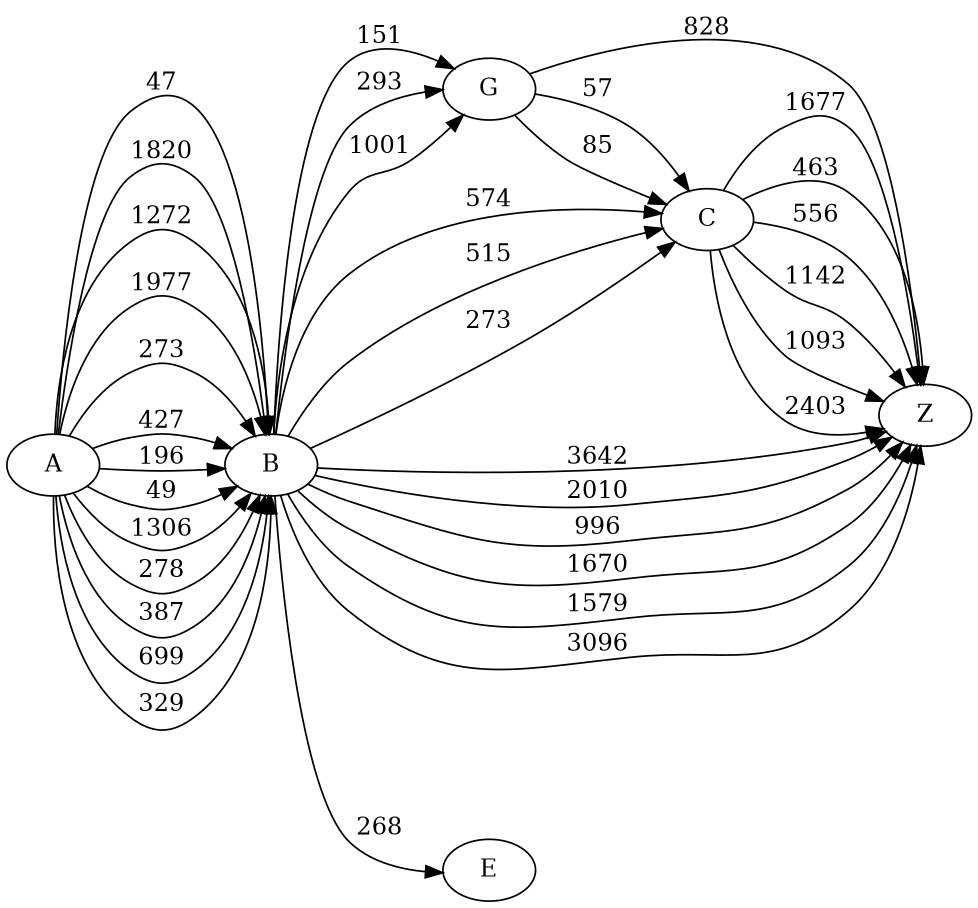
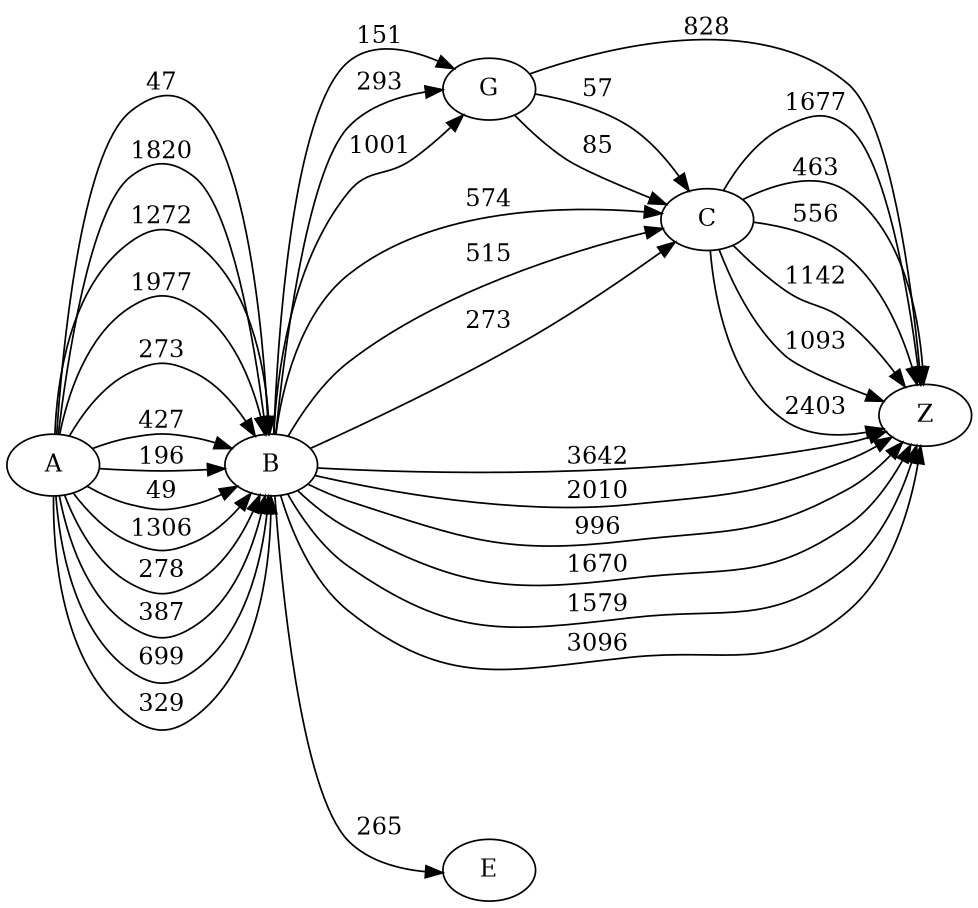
  digraph {
    rankdir=LR
    A
    B
    G
    C
    Z
    E
    A -> B [label=47]
    A -> B [label=1820]
    A -> B [label=1272]
    A -> B [label=1977]
    A -> B [label=273]
    A -> B [label=427]
    A -> B [label=196]
    A -> B [label=49]
    A -> B [label=1306]
    A -> B [label=278]
    A -> B [label=387]
    A -> B [label=699]
    A -> B [label=329]
    B -> G [label=151]
    B -> G [label=293]
    B -> G [label=1001]
    B -> C [label=574]
    B -> C [label=515]
    B -> C [label=273]
    B -> Z [label=3642]
    B -> Z [label=2010]
    B -> Z [label=996]
    B -> Z [label=1670]
    B -> Z [label=1579]
    B -> Z [label=3096]
-   B -> E [label=268]
+   B -> E [label=265]
    G -> C [label=57]
    G -> C [label=85]
    G -> Z [label=828]
    C -> Z [label=1677]
    C -> Z [label=463]
    C -> Z [label=556]
    C -> Z [label=1142]
    C -> Z [label=1093]
    C -> Z [label=2403]
  }
